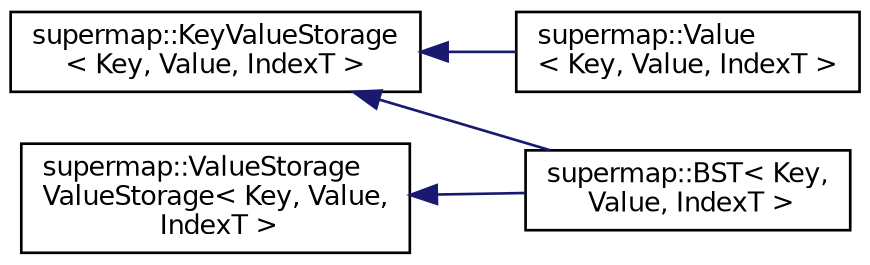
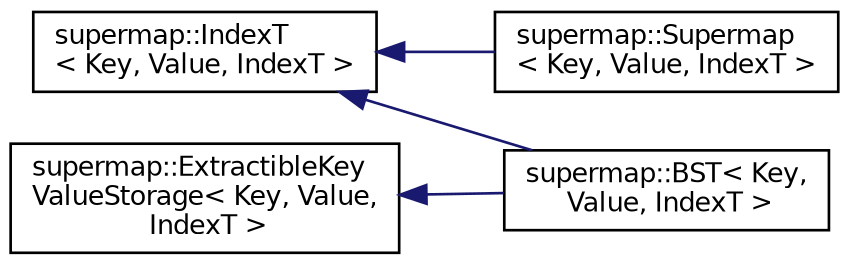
  digraph {
    rankdir=LR
    node [color=black fillcolor=white fontname=Helvetica fontsize=10 shape=record style=filled]
    edge [color=midnightblue dir=back fontname=Helvetica fontsize=10 labelfontname=Helvetica labelfontsize=10 style=solid]
-   n1 [height=0.2 label="supermap::KeyValueStorage\l\< Key, Value, IndexT \>" width=0.4]
-   n2 [height=0.2 label="supermap::Value\l\< Key, Value, IndexT \>" width=0.4]
+   n1 [height=0.2 label="supermap::IndexT\l\< Key, Value, IndexT \>" width=0.4]
+   n2 [height=0.2 label="supermap::Supermap\l\< Key, Value, IndexT \>" width=0.4]
    n3 [height=0.2 label="supermap::BST\< Key,\l Value, IndexT \>" width=0.4]
-   n4 [height=0.2 label="supermap::ValueStorage\lValueStorage\< Key, Value,\l IndexT \>" width=0.4]
+   n4 [height=0.2 label="supermap::ExtractibleKey\lValueStorage\< Key, Value,\l IndexT \>" width=0.4]
    n1 -> n2
    n1 -> n3
    n4 -> n3
  }
